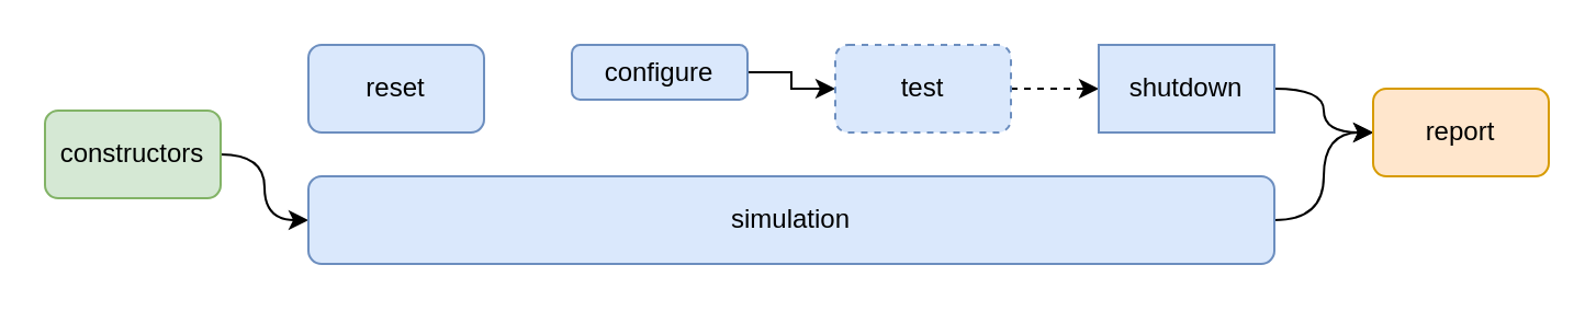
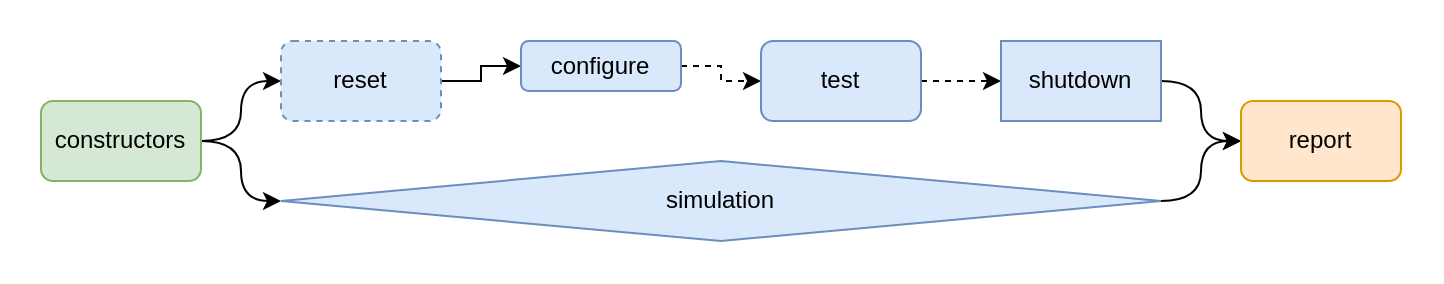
  <mxCell id="0" />
  <mxCell id="1" parent="0" />
+ <mxCell id="2" style="edgeStyle=orthogonalEdgeStyle;rounded=0;orthogonalLoop=1;jettySize=auto;html=1;exitX=1;exitY=0.5;exitDx=0;exitDy=0;entryX=0;entryY=0.5;entryDx=0;entryDy=0;curved=1;" parent="1" source="4" target="6" edge="1"><mxGeometry relative="1" as="geometry" /></mxCell>
  <mxCell id="3" style="edgeStyle=orthogonalEdgeStyle;rounded=0;orthogonalLoop=1;jettySize=auto;html=1;exitX=1;exitY=0.5;exitDx=0;exitDy=0;entryX=0;entryY=0.5;entryDx=0;entryDy=0;curved=1;" parent="1" source="4" target="8" edge="1"><mxGeometry relative="1" as="geometry" /></mxCell>
  <mxCell id="4" value="constructors" style="rounded=1;whiteSpace=wrap;html=1;fillColor=#d5e8d4;strokeColor=#82b366;" parent="1" vertex="1"><mxGeometry x="20" y="50" width="80" height="40" as="geometry" /></mxCell>
- <mxCell id="6" value="reset" style="rounded=1;whiteSpace=wrap;html=1;fillColor=#dae8fc;strokeColor=#6c8ebf;" parent="1" vertex="1"><mxGeometry x="140" y="20" width="80" height="40" as="geometry" /></mxCell>
+ <mxCell id="5" style="edgeStyle=orthogonalEdgeStyle;rounded=0;orthogonalLoop=1;jettySize=auto;html=1;exitX=1;exitY=0.5;exitDx=0;exitDy=0;entryX=0;entryY=0.5;entryDx=0;entryDy=0;" parent="1" source="6" target="10" edge="1"><mxGeometry relative="1" as="geometry" /></mxCell>
+ <mxCell id="6" value="reset" style="rounded=1;whiteSpace=wrap;html=1;fillColor=#dae8fc;strokeColor=#6c8ebf;dashed=1;" parent="1" vertex="1"><mxGeometry x="140" y="20" width="80" height="40" as="geometry" /></mxCell>
  <mxCell id="7" style="edgeStyle=orthogonalEdgeStyle;rounded=0;orthogonalLoop=1;jettySize=auto;html=1;exitX=1;exitY=0.5;exitDx=0;exitDy=0;entryX=0;entryY=0.5;entryDx=0;entryDy=0;curved=1;" parent="1" source="8" target="15" edge="1"><mxGeometry relative="1" as="geometry" /></mxCell>
- <mxCell id="8" value="simulation" style="rounded=1;whiteSpace=wrap;html=1;fillColor=#dae8fc;strokeColor=#6c8ebf;" parent="1" vertex="1"><mxGeometry x="140" y="80" width="440" height="40" as="geometry" /></mxCell>
- <mxCell id="9" style="edgeStyle=orthogonalEdgeStyle;rounded=0;orthogonalLoop=1;jettySize=auto;html=1;exitX=1;exitY=0.5;exitDx=0;exitDy=0;entryX=0;entryY=0.5;entryDx=0;entryDy=0;" parent="1" source="10" target="12" edge="1"><mxGeometry relative="1" as="geometry" /></mxCell>
+ <mxCell id="8" value="simulation" style="rhombus;whiteSpace=wrap;html=1;fillColor=#dae8fc;strokeColor=#6c8ebf;" parent="1" vertex="1"><mxGeometry x="140" y="80" width="440" height="40" as="geometry" /></mxCell>
+ <mxCell id="9" style="edgeStyle=orthogonalEdgeStyle;rounded=0;orthogonalLoop=1;jettySize=auto;html=1;exitX=1;exitY=0.5;exitDx=0;exitDy=0;entryX=0;entryY=0.5;entryDx=0;entryDy=0;dashed=1;" parent="1" source="10" target="12" edge="1"><mxGeometry relative="1" as="geometry" /></mxCell>
  <mxCell id="10" value="configure" style="rounded=1;whiteSpace=wrap;html=1;fillColor=#dae8fc;strokeColor=#6c8ebf;" parent="1" vertex="1"><mxGeometry x="260" y="20" width="80" height="25" as="geometry" /></mxCell>
  <mxCell id="11" style="edgeStyle=orthogonalEdgeStyle;rounded=0;orthogonalLoop=1;jettySize=auto;html=1;exitX=1;exitY=0.5;exitDx=0;exitDy=0;entryX=0;entryY=0.5;entryDx=0;entryDy=0;dashed=1;" parent="1" source="12" target="14" edge="1"><mxGeometry relative="1" as="geometry" /></mxCell>
- <mxCell id="12" value="test" style="rounded=1;whiteSpace=wrap;html=1;fillColor=#dae8fc;strokeColor=#6c8ebf;dashed=1;" parent="1" vertex="1"><mxGeometry x="380" y="20" width="80" height="40" as="geometry" /></mxCell>
+ <mxCell id="12" value="test" style="rounded=1;whiteSpace=wrap;html=1;fillColor=#dae8fc;strokeColor=#6c8ebf;" parent="1" vertex="1"><mxGeometry x="380" y="20" width="80" height="40" as="geometry" /></mxCell>
  <mxCell id="13" style="edgeStyle=orthogonalEdgeStyle;rounded=0;orthogonalLoop=1;jettySize=auto;html=1;exitX=1;exitY=0.5;exitDx=0;exitDy=0;entryX=0;entryY=0.5;entryDx=0;entryDy=0;curved=1;" parent="1" source="14" target="15" edge="1"><mxGeometry relative="1" as="geometry" /></mxCell>
  <mxCell id="14" value="shutdown" style="whiteSpace=wrap;html=1;fillColor=#dae8fc;strokeColor=#6c8ebf;rounded=0;" parent="1" vertex="1"><mxGeometry x="500" y="20" width="80" height="40" as="geometry" /></mxCell>
- <mxCell id="15" value="report" style="rounded=1;whiteSpace=wrap;html=1;fillColor=#ffe6cc;strokeColor=#d79b00;" parent="1" vertex="1"><mxGeometry x="625" y="40" width="80" height="40" as="geometry" /></mxCell>
+ <mxCell id="15" value="report" style="rounded=1;whiteSpace=wrap;html=1;fillColor=#ffe6cc;strokeColor=#d79b00;" parent="1" vertex="1"><mxGeometry x="620" y="50" width="80" height="40" as="geometry" /></mxCell>
